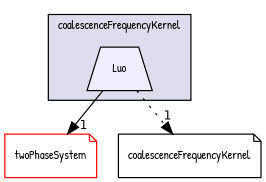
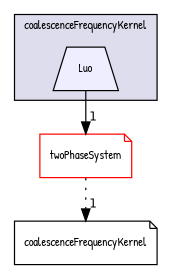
  digraph {
    compound=true
    fontname="Patrick Hand"
    node [fontname="Patrick Hand" fontsize=10 shape=note]
    edge [fontname="Patrick Hand" headlabel=1 labeldistance=1.5 labelfontname=Helvetica labelfontsize=10]
    n1 [fillcolor="#eeeeff" label=Luo pencolor=black shape=trapezium style=filled]
    n2 [color=red label=twoPhaseSystem]
    n3 [label=coalescenceFrequencyKernel]
    subgraph cluster_1 {
      bgcolor="#ddddee"
      fontsize=10
      label=coalescenceFrequencyKernel
      pencolor=black
      n1
    }
    n1 -> n2 [style=solid]
-   n1 -> n3 [style=dotted]
+   n2 -> n3 [style=dotted]
  }
